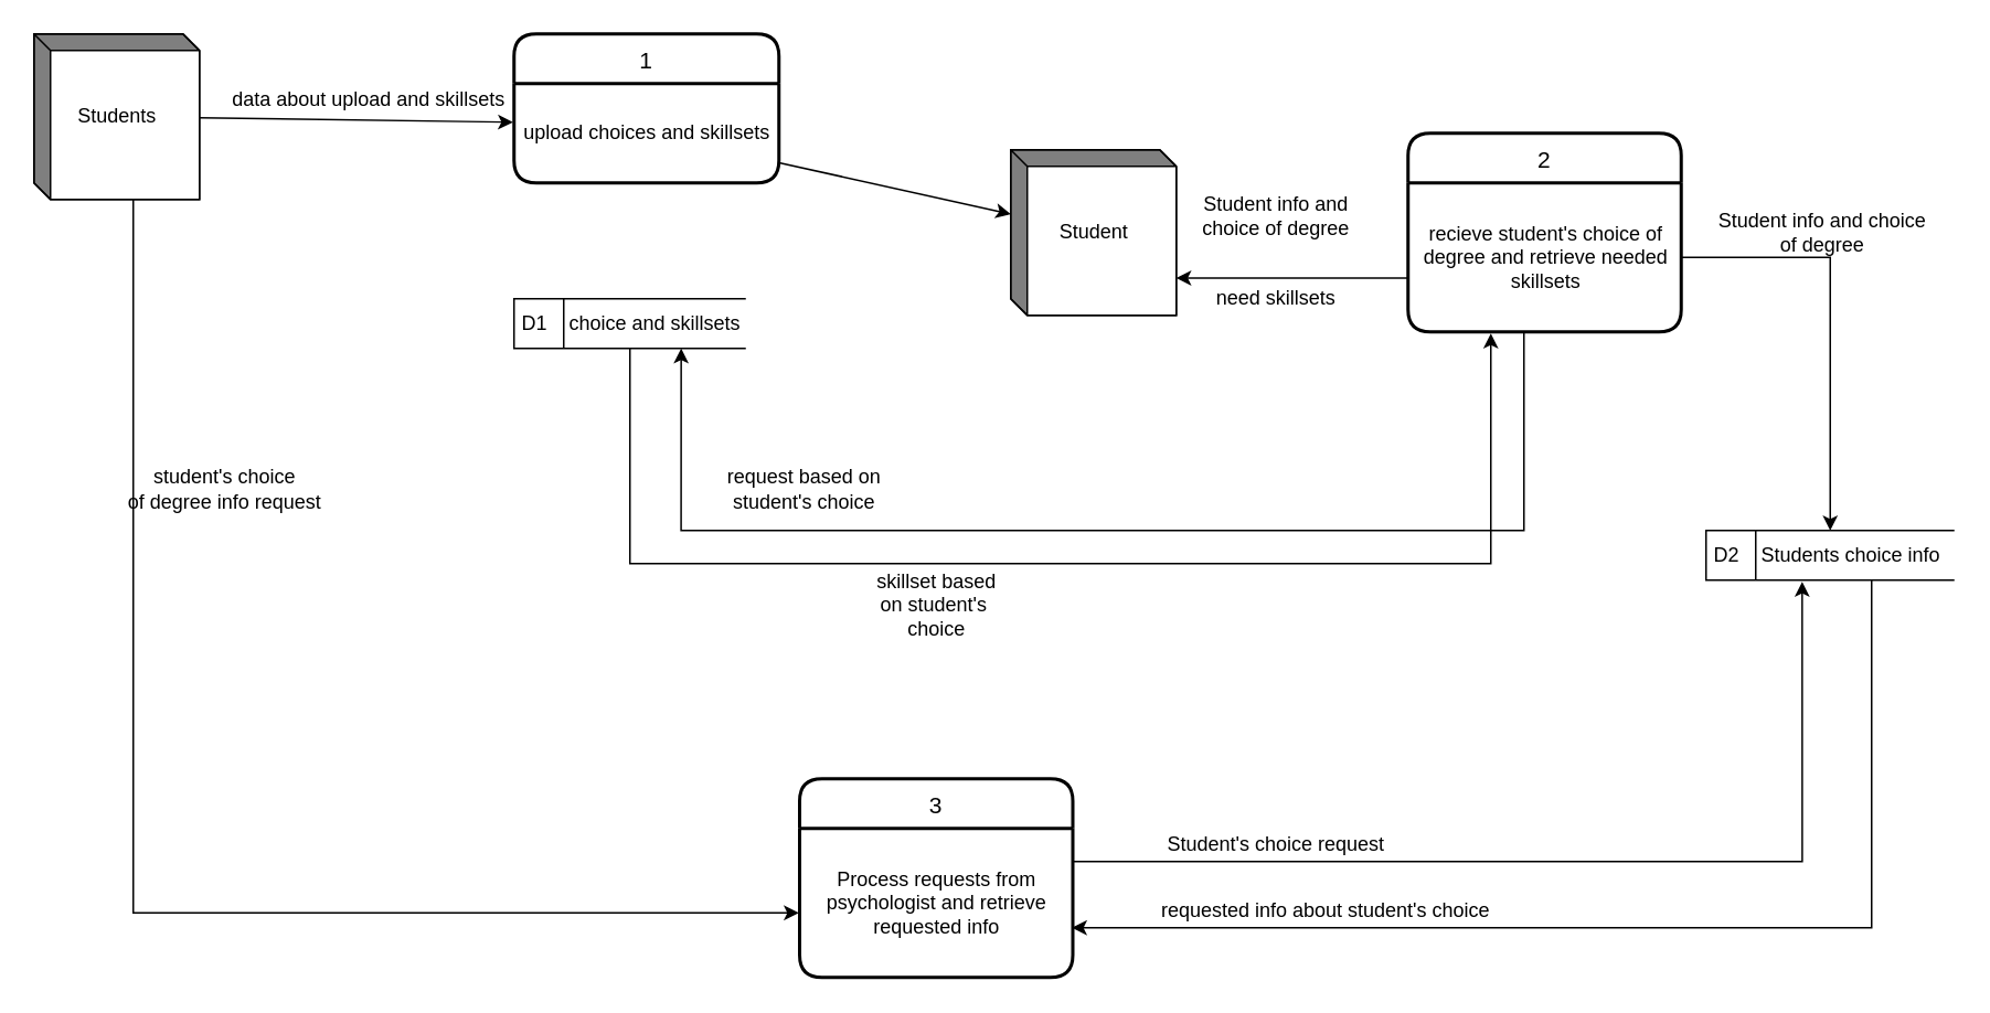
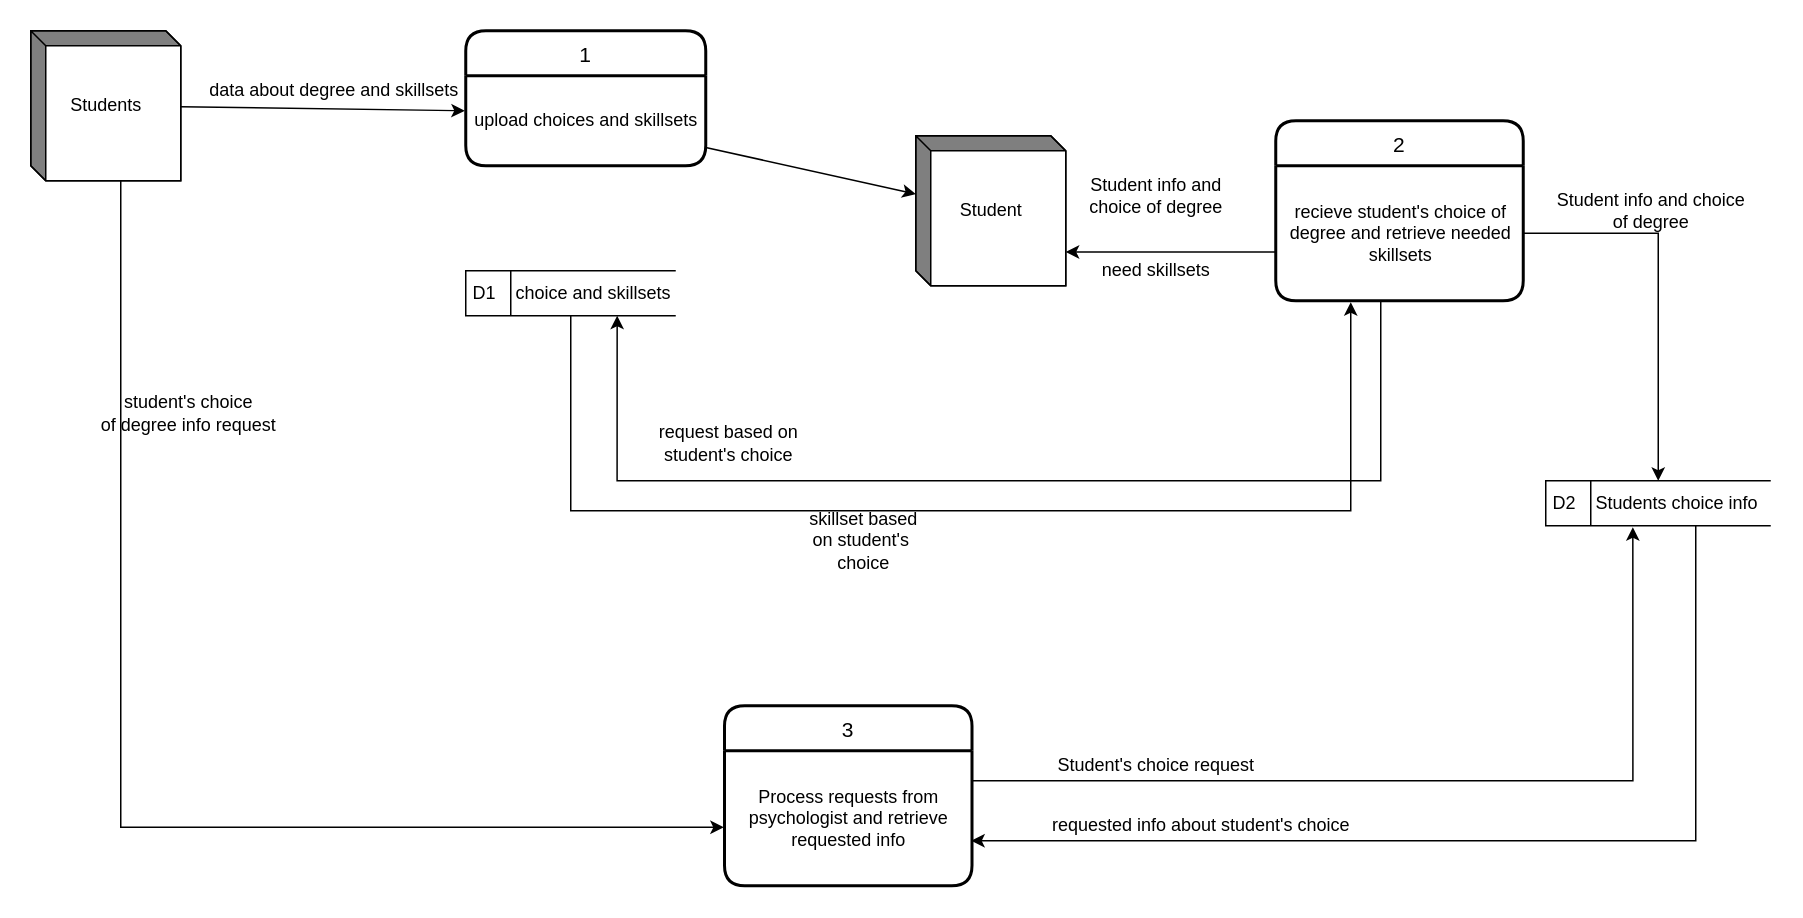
  <mxCell id="0" />
  <mxCell id="1" parent="0" />
  <mxCell id="2" style="edgeStyle=orthogonalEdgeStyle;rounded=0;orthogonalLoop=1;jettySize=auto;html=1;entryX=-0.003;entryY=0.567;entryDx=0;entryDy=0;entryPerimeter=0;" edge="1" parent="1" source="3" target="5"><mxGeometry relative="1" as="geometry"><Array as="points"><mxPoint x="80" y="551" /></Array></mxGeometry></mxCell>
  <mxCell id="3" value="Students" style="html=1;dashed=0;whitespace=wrap;shape=mxgraph.dfd.externalEntity" parent="1" vertex="1"><mxGeometry x="20" y="20" width="100" height="100" as="geometry" /></mxCell>
  <mxCell id="4" value="3" style="swimlane;childLayout=stackLayout;horizontal=1;startSize=30;horizontalStack=0;rounded=1;fontSize=14;fontStyle=0;strokeWidth=2;resizeParent=0;resizeLast=1;shadow=0;dashed=0;align=center;" parent="1" vertex="1"><mxGeometry x="482.5" y="470" width="165" height="120" as="geometry" /></mxCell>
  <mxCell id="5" value="Process requests from&lt;br&gt;psychologist and retrieve&lt;br&gt;requested info" style="text;html=1;align=center;verticalAlign=middle;resizable=0;points=[];autosize=1;" parent="4" vertex="1"><mxGeometry y="30" width="165" height="90" as="geometry" /></mxCell>
  <mxCell id="6" value="1" style="swimlane;childLayout=stackLayout;horizontal=1;startSize=30;horizontalStack=0;rounded=1;fontSize=14;fontStyle=0;strokeWidth=2;resizeParent=0;resizeLast=1;shadow=0;dashed=0;align=center;" parent="1" vertex="1"><mxGeometry x="310" y="20" width="160" height="90" as="geometry" /></mxCell>
  <mxCell id="7" value="upload choices and skillsets" style="text;html=1;align=center;verticalAlign=middle;resizable=0;points=[];autosize=1;" parent="6" vertex="1"><mxGeometry y="30" width="160" height="60" as="geometry" /></mxCell>
  <mxCell id="8" value="" style="endArrow=classic;html=1;entryX=-0.004;entryY=0.389;entryDx=0;entryDy=0;entryPerimeter=0;" parent="1" source="3" target="7" edge="1"><mxGeometry width="50" height="50" relative="1" as="geometry"><mxPoint x="160" y="80" as="sourcePoint" /><mxPoint x="210" y="30" as="targetPoint" /><Array as="points" /></mxGeometry></mxCell>
- <mxCell id="9" value="data about upload and skillsets" style="text;html=1;align=center;verticalAlign=middle;resizable=0;points=[];autosize=1;" parent="1" vertex="1"><mxGeometry x="132" y="50" width="180" height="20" as="geometry" /></mxCell>
+ <mxCell id="9" value="data about degree and skillsets" style="text;html=1;align=center;verticalAlign=middle;resizable=0;points=[];autosize=1;" parent="1" vertex="1"><mxGeometry x="132" y="50" width="180" height="20" as="geometry" /></mxCell>
  <mxCell id="10" value="" style="endArrow=classic;html=1;" parent="1" source="7" target="17" edge="1"><mxGeometry width="50" height="50" relative="1" as="geometry"><mxPoint x="360" y="160" as="sourcePoint" /><mxPoint x="200" y="200" as="targetPoint" /></mxGeometry></mxCell>
  <mxCell id="11" value="2" style="swimlane;childLayout=stackLayout;horizontal=1;startSize=30;horizontalStack=0;rounded=1;fontSize=14;fontStyle=0;strokeWidth=2;resizeParent=0;resizeLast=1;shadow=0;dashed=0;align=center;" parent="1" vertex="1"><mxGeometry x="850" y="80" width="165" height="120" as="geometry" /></mxCell>
  <mxCell id="12" value="recieve student's choice of &lt;br&gt;degree and retrieve needed&lt;br&gt;skillsets" style="text;html=1;align=center;verticalAlign=middle;resizable=0;points=[];autosize=1;" parent="11" vertex="1"><mxGeometry y="30" width="165" height="90" as="geometry" /></mxCell>
  <mxCell id="13" style="edgeStyle=orthogonalEdgeStyle;rounded=0;orthogonalLoop=1;jettySize=auto;html=1;entryX=0.303;entryY=1.011;entryDx=0;entryDy=0;entryPerimeter=0;" edge="1" parent="1" source="14" target="12"><mxGeometry relative="1" as="geometry"><Array as="points"><mxPoint x="380" y="340" /><mxPoint x="900" y="340" /></Array></mxGeometry></mxCell>
  <mxCell id="14" value="D1&amp;nbsp; &amp;nbsp; choice and skillsets" style="html=1;dashed=0;whitespace=wrap;shape=mxgraph.dfd.dataStoreID;align=left;spacingLeft=3;points=[[0,0],[0.5,0],[1,0],[0,0.5],[1,0.5],[0,1],[0.5,1],[1,1]];" parent="1" vertex="1"><mxGeometry x="310" y="180" width="140" height="30" as="geometry" /></mxCell>
  <mxCell id="15" style="edgeStyle=orthogonalEdgeStyle;rounded=0;orthogonalLoop=1;jettySize=auto;html=1;entryX=0.997;entryY=0.667;entryDx=0;entryDy=0;entryPerimeter=0;" edge="1" parent="1" source="16" target="5"><mxGeometry relative="1" as="geometry"><Array as="points"><mxPoint x="1130" y="560" /></Array></mxGeometry></mxCell>
  <mxCell id="16" value="D2&amp;nbsp; &amp;nbsp; Students choice info" style="html=1;dashed=0;whitespace=wrap;shape=mxgraph.dfd.dataStoreID;align=left;spacingLeft=3;points=[[0,0],[0.5,0],[1,0],[0,0.5],[1,0.5],[0,1],[0.5,1],[1,1]];" parent="1" vertex="1"><mxGeometry x="1030" y="320" width="150" height="30" as="geometry" /></mxCell>
  <mxCell id="17" value="Student" style="html=1;dashed=0;whitespace=wrap;shape=mxgraph.dfd.externalEntity" parent="1" vertex="1"><mxGeometry x="610" y="90" width="100" height="100" as="geometry" /></mxCell>
  <mxCell id="18" value="Student info and&lt;br&gt;choice of degree" style="text;html=1;align=center;verticalAlign=middle;resizable=0;points=[];autosize=1;" parent="1" vertex="1"><mxGeometry x="720" y="115" width="100" height="30" as="geometry" /></mxCell>
  <mxCell id="19" value="request based on&lt;br&gt;student's choice" style="text;html=1;align=center;verticalAlign=middle;resizable=0;points=[];autosize=1;" parent="1" vertex="1"><mxGeometry x="430" y="280" width="110" height="30" as="geometry" /></mxCell>
- <mxCell id="20" value="skillset based &lt;br&gt;on student's&amp;nbsp;&lt;br&gt;choice" style="text;html=1;align=center;verticalAlign=middle;resizable=0;points=[];autosize=1;" parent="1" vertex="1"><mxGeometry x="520" y="340" width="90" height="50" as="geometry" /></mxCell>
+ <mxCell id="20" value="skillset based &lt;br&gt;on student's&amp;nbsp;&lt;br&gt;choice" style="text;html=1;align=center;verticalAlign=middle;resizable=0;points=[];autosize=1;" parent="1" vertex="1"><mxGeometry x="530" y="335" width="90" height="50" as="geometry" /></mxCell>
  <mxCell id="21" style="edgeStyle=orthogonalEdgeStyle;rounded=0;orthogonalLoop=1;jettySize=auto;html=1;entryX=0.721;entryY=1;entryDx=0;entryDy=0;entryPerimeter=0;" edge="1" parent="1" source="12" target="14"><mxGeometry relative="1" as="geometry"><Array as="points"><mxPoint x="920" y="320" /><mxPoint x="411" y="320" /></Array></mxGeometry></mxCell>
  <mxCell id="22" style="edgeStyle=orthogonalEdgeStyle;rounded=0;orthogonalLoop=1;jettySize=auto;html=1;entryX=0;entryY=0;entryDx=100;entryDy=77.5;entryPerimeter=0;" edge="1" parent="1" source="12" target="17"><mxGeometry relative="1" as="geometry"><Array as="points"><mxPoint x="780" y="168" /></Array></mxGeometry></mxCell>
  <mxCell id="23" value="need skillsets" style="text;html=1;align=center;verticalAlign=middle;resizable=0;points=[];autosize=1;" vertex="1" parent="1"><mxGeometry x="725" y="170" width="90" height="20" as="geometry" /></mxCell>
- <mxCell id="24" value="student's choice&lt;br&gt;of degree info request" style="text;html=1;align=center;verticalAlign=middle;resizable=0;points=[];autosize=1;" vertex="1" parent="1"><mxGeometry x="70" y="280" width="130" height="30" as="geometry" /></mxCell>
+ <mxCell id="24" value="student's choice&lt;br&gt;of degree info request" style="text;html=1;align=center;verticalAlign=middle;resizable=0;points=[];autosize=1;" vertex="1" parent="1"><mxGeometry x="60" y="260" width="130" height="30" as="geometry" /></mxCell>
  <mxCell id="25" style="edgeStyle=orthogonalEdgeStyle;rounded=0;orthogonalLoop=1;jettySize=auto;html=1;entryX=0.5;entryY=0;entryDx=0;entryDy=0;" edge="1" parent="1" source="12" target="16"><mxGeometry relative="1" as="geometry" /></mxCell>
  <mxCell id="26" value="Student info and choice&lt;br&gt;of degree" style="text;html=1;align=center;verticalAlign=middle;resizable=0;points=[];autosize=1;" vertex="1" parent="1"><mxGeometry x="1030" y="125" width="140" height="30" as="geometry" /></mxCell>
  <mxCell id="27" style="edgeStyle=orthogonalEdgeStyle;rounded=0;orthogonalLoop=1;jettySize=auto;html=1;entryX=0.387;entryY=1.033;entryDx=0;entryDy=0;entryPerimeter=0;" edge="1" parent="1" source="5" target="16"><mxGeometry relative="1" as="geometry"><Array as="points"><mxPoint x="1088" y="520" /></Array></mxGeometry></mxCell>
  <mxCell id="28" value="Student's choice request" style="text;html=1;align=center;verticalAlign=middle;resizable=0;points=[];autosize=1;" vertex="1" parent="1"><mxGeometry x="695" y="500" width="150" height="20" as="geometry" /></mxCell>
  <mxCell id="29" value="requested info about student's choice" style="text;html=1;align=center;verticalAlign=middle;resizable=0;points=[];autosize=1;" vertex="1" parent="1"><mxGeometry x="695" y="540" width="210" height="20" as="geometry" /></mxCell>
